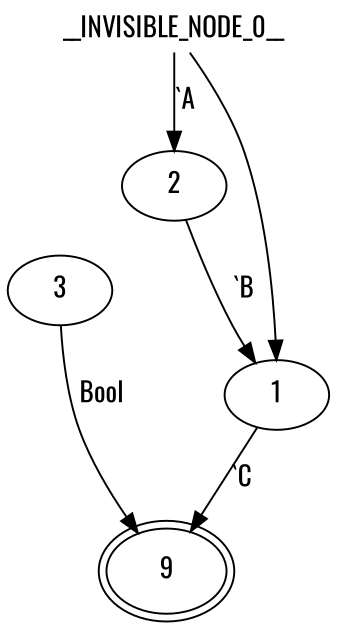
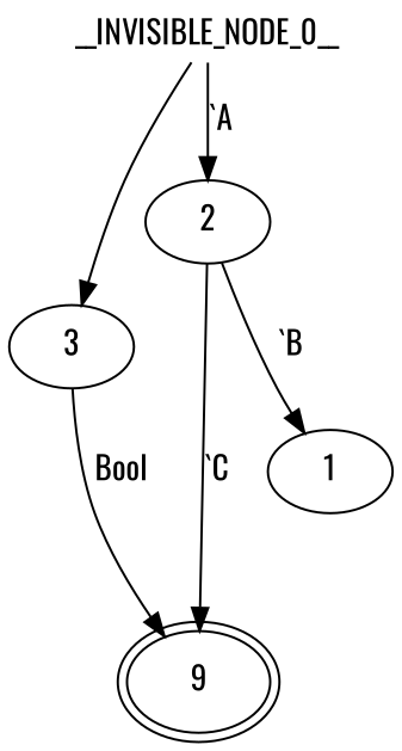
  digraph {
    fontname=Oswald
    node [fontname=Oswald]
    edge [fontname=Oswald]
    __INVISIBLE_NODE_0__ [height=.0 shape=none width=.0]
    3
    2
    n4 [label=9 peripheries=2]
    1
-   __INVISIBLE_NODE_0__ -> 1
+   __INVISIBLE_NODE_0__ -> 3
    __INVISIBLE_NODE_0__ -> 2 [label="`A"]
    3 -> n4 [label=Bool]
    2 -> 1 [label="`B"]
-   1 -> n4 [label="`C"]
+   2 -> n4 [label="`C"]
  }
